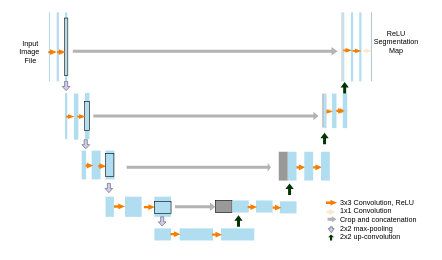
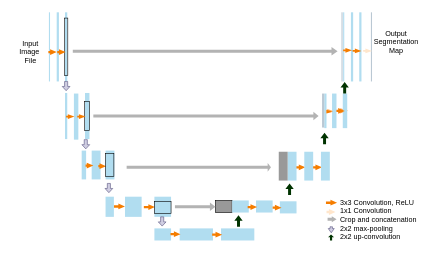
  <mxCell id="0" />
  <mxCell id="1" parent="0" />
  <mxCell id="2" value="Input&lt;div&gt;Image&amp;nbsp;&lt;/div&gt;&lt;div&gt;File&lt;/div&gt;" style="text;html=1;align=center;verticalAlign=middle;resizable=0;points=[];autosize=1;strokeColor=none;fillColor=none;" vertex="1" parent="1"><mxGeometry x="20" y="56.21" width="60" height="60" as="geometry" /></mxCell>
- <mxCell id="3" value="ReLU&lt;div&gt;Segmentation&lt;/div&gt;&lt;div&gt;Map&lt;/div&gt;" style="text;html=1;align=center;verticalAlign=middle;resizable=0;points=[];autosize=1;strokeColor=none;fillColor=none;" vertex="1" parent="1"><mxGeometry x="609" y="40" width="100" height="60" as="geometry" /></mxCell>
+ <mxCell id="3" value="Output&lt;div&gt;Segmentation&lt;/div&gt;&lt;div&gt;Map&lt;/div&gt;" style="text;html=1;align=center;verticalAlign=middle;resizable=0;points=[];autosize=1;strokeColor=none;fillColor=none;" vertex="1" parent="1"><mxGeometry x="609" y="40" width="100" height="60" as="geometry" /></mxCell>
  <mxCell id="4" style="rounded=0;orthogonalLoop=1;jettySize=auto;html=1;exitX=1;exitY=0.5;exitDx=0;exitDy=0;entryX=1;entryY=0.5;entryDx=0;entryDy=0;fillColor=#FFB570;strokeColor=none;strokeWidth=2;arcSize=10;endSize=2;startSize=2;" edge="1" parent="1" source="5" target="6"><mxGeometry relative="1" as="geometry" /></mxCell>
  <mxCell id="5" value="" style="rounded=0;whiteSpace=wrap;html=1;fillColor=#b1ddf0;strokeColor=none;" vertex="1" parent="1"><mxGeometry x="93.868" width="3.698" height="115.152" as="geometry" y="20" /></mxCell>
  <mxCell id="6" value="" style="rounded=0;whiteSpace=wrap;html=1;fillColor=#b1ddf0;strokeColor=none;strokeWidth=1;" vertex="1" parent="1"><mxGeometry x="107.736" width="3.698" height="115.152" as="geometry" y="20" /></mxCell>
  <mxCell id="7" value="" style="rounded=0;whiteSpace=wrap;html=1;fillColor=#b1ddf0;strokeColor=none;" vertex="1" parent="1"><mxGeometry x="80.925" width="1.849" height="115.152" as="geometry" y="20" /></mxCell>
  <mxCell id="8" value="" style="rounded=0;whiteSpace=wrap;html=1;fillColor=none;" vertex="1" parent="1"><mxGeometry x="106.811" y="29.596" width="5.547" height="95.96" as="geometry" /></mxCell>
  <mxCell id="9" style="rounded=0;orthogonalLoop=1;jettySize=auto;html=1;exitX=1;exitY=0.5;exitDx=0;exitDy=0;entryX=1;entryY=0.5;entryDx=0;entryDy=0;fillColor=#FFB570;strokeColor=none;strokeWidth=2;arcSize=10;endSize=2;startSize=2;" edge="1" parent="1" source="10" target="11"><mxGeometry relative="1" as="geometry" /></mxCell>
  <mxCell id="10" value="" style="rounded=0;whiteSpace=wrap;html=1;fillColor=#b1ddf0;strokeColor=none;" vertex="1" parent="1"><mxGeometry x="583.868" width="3.698" height="115.152" as="geometry" y="20" /></mxCell>
  <mxCell id="11" value="" style="rounded=0;whiteSpace=wrap;html=1;fillColor=#b1ddf0;strokeColor=none;strokeWidth=1;" vertex="1" parent="1"><mxGeometry x="597.736" width="3.698" height="115.152" as="geometry" y="20" /></mxCell>
  <mxCell id="12" value="" style="rounded=0;whiteSpace=wrap;html=1;fillColor=#b1ddf0;strokeColor=none;" vertex="1" parent="1"><mxGeometry x="570.925" width="1.849" height="115.152" as="geometry" y="20" /></mxCell>
  <mxCell id="13" style="rounded=0;orthogonalLoop=1;jettySize=auto;html=1;exitX=1;exitY=0.5;exitDx=0;exitDy=0;entryX=1;entryY=0.5;entryDx=0;entryDy=0;fillColor=#FFB570;strokeColor=none;strokeWidth=2;arcSize=10;endSize=2;startSize=2;" edge="1" parent="1" source="14" target="15"><mxGeometry relative="1" as="geometry" /></mxCell>
  <mxCell id="14" value="" style="rounded=0;whiteSpace=wrap;html=1;fillColor=#b1ddf0;strokeColor=none;" vertex="1" parent="1"><mxGeometry x="122.528" y="155.303" width="7.396" height="76.768" as="geometry" /></mxCell>
  <mxCell id="15" value="" style="rounded=0;whiteSpace=wrap;html=1;fillColor=#b1ddf0;strokeColor=none;strokeWidth=1;" vertex="1" parent="1"><mxGeometry x="141.019" y="154.343" width="7.396" height="76.768" as="geometry" /></mxCell>
  <mxCell id="16" value="" style="rounded=0;whiteSpace=wrap;html=1;fillColor=#b1ddf0;strokeColor=none;" vertex="1" parent="1"><mxGeometry x="107.736" y="154.343" width="3.698" height="76.768" as="geometry" /></mxCell>
  <mxCell id="17" value="" style="rounded=0;whiteSpace=wrap;html=1;fillColor=none;" vertex="1" parent="1"><mxGeometry x="140.094" y="168.737" width="8.321" height="47.98" as="geometry" /></mxCell>
  <mxCell id="18" value="" style="shape=singleArrow;whiteSpace=wrap;html=1;arrowWidth=0.333;arrowSize=0.023;fillColor=#B3B3B3;strokeColor=none;" vertex="1" parent="1"><mxGeometry x="120.679" y="77.576" width="441" height="14.394" as="geometry" /></mxCell>
  <mxCell id="19" value="" style="rounded=0;whiteSpace=wrap;html=1;fillColor=#bac8d3;strokeColor=none;" vertex="1" parent="1"><mxGeometry x="568.151" width="1.849" height="115.152" as="geometry" y="20" /></mxCell>
  <mxCell id="20" value="" style="rounded=0;whiteSpace=wrap;html=1;fillColor=#bac8d3;strokeColor=none;" vertex="1" parent="1"><mxGeometry x="617.151" width="1.849" height="115.152" as="geometry" y="20" /></mxCell>
  <mxCell id="21" style="rounded=0;orthogonalLoop=1;jettySize=auto;html=1;exitX=1;exitY=0.5;exitDx=0;exitDy=0;entryX=1;entryY=0.5;entryDx=0;entryDy=0;fillColor=#FFB570;strokeColor=none;strokeWidth=2;arcSize=10;endSize=2;startSize=2;" edge="1" parent="1" source="23" target="24"><mxGeometry relative="1" as="geometry" /></mxCell>
  <mxCell id="22" style="rounded=0;orthogonalLoop=1;jettySize=auto;html=1;exitX=1;exitY=0.5;exitDx=0;exitDy=0;entryX=1;entryY=0.5;entryDx=0;entryDy=0;strokeColor=#FFB570;strokeWidth=3;align=center;verticalAlign=middle;fontFamily=Helvetica;fontSize=11;fontColor=default;labelBackgroundColor=default;endArrow=classicThin;endFill=1;endSize=2;startSize=2;" edge="1" parent="1" source="23" target="24"><mxGeometry relative="1" as="geometry" /></mxCell>
  <mxCell id="23" value="" style="rounded=0;whiteSpace=wrap;html=1;fillColor=#b1ddf0;strokeColor=none;" vertex="1" parent="1"><mxGeometry x="552.434" y="155.303" width="7.396" height="57.576" as="geometry" /></mxCell>
  <mxCell id="24" value="" style="rounded=0;whiteSpace=wrap;html=1;fillColor=#b1ddf0;strokeColor=none;strokeWidth=1;" vertex="1" parent="1"><mxGeometry x="570.302" y="155.303" width="7.396" height="57.576" as="geometry" /></mxCell>
  <mxCell id="25" style="edgeStyle=orthogonalEdgeStyle;rounded=1;orthogonalLoop=1;jettySize=auto;html=1;exitX=1;exitY=0.5;exitDx=0;exitDy=0;entryX=0;entryY=0.5;entryDx=0;entryDy=0;strokeColor=#FFB570;strokeWidth=2;align=center;verticalAlign=middle;fontFamily=Helvetica;fontSize=11;fontColor=default;labelBackgroundColor=default;startSize=2;endArrow=classicThin;endFill=1;endSize=2;curved=0;" edge="1" parent="1" source="26" target="23"><mxGeometry relative="1" as="geometry" /></mxCell>
  <mxCell id="26" value="" style="rounded=0;whiteSpace=wrap;html=1;fillColor=#b1ddf0;strokeColor=none;align=center;verticalAlign=middle;fontFamily=Helvetica;fontSize=12;fontColor=default;" vertex="1" parent="1"><mxGeometry x="539.491" y="155.303" width="3.698" height="57.576" as="geometry" /></mxCell>
  <mxCell id="27" value="" style="html=1;shadow=0;dashed=0;align=center;verticalAlign=middle;shape=mxgraph.arrows2.arrow;dy=0.6;dx=7;direction=south;notch=0;fillColor=#d0cee2;strokeColor=#56517e;movable=1;resizable=1;rotatable=1;deletable=1;editable=1;locked=0;connectable=1;container=0;" vertex="1" parent="1"><mxGeometry x="103.113" y="135.152" width="12.943" height="15.354" as="geometry" /></mxCell>
  <mxCell id="28" value="" style="rounded=0;whiteSpace=wrap;html=1;fillColor=#bac8d3;strokeColor=none;align=center;verticalAlign=middle;fontFamily=Helvetica;fontSize=12;" vertex="1" parent="1"><mxGeometry x="535.792" y="155.303" width="3.698" height="56.616" as="geometry" /></mxCell>
  <mxCell id="29" value="" style="shape=singleArrow;whiteSpace=wrap;html=1;arrowWidth=0.333;arrowSize=0.023;fillColor=#B3B3B3;strokeColor=none;" vertex="1" parent="1"><mxGeometry x="154.89" y="185.53" width="375.11" height="14.39" as="geometry" /></mxCell>
  <mxCell id="30" value="" style="rounded=0;whiteSpace=wrap;html=1;fillColor=#b1ddf0;strokeColor=none;strokeWidth=1;" vertex="1" parent="1"><mxGeometry x="135.472" y="250.303" width="7.396" height="47.98" as="geometry" /></mxCell>
  <mxCell id="31" value="" style="rounded=0;whiteSpace=wrap;html=1;fillColor=#b1ddf0;strokeColor=none;strokeWidth=1;" vertex="1" parent="1"><mxGeometry x="152.113" y="250.303" width="14.792" height="47.98" as="geometry" /></mxCell>
  <mxCell id="32" value="" style="rounded=0;whiteSpace=wrap;html=1;fillColor=#b1ddf0;strokeColor=none;strokeWidth=1;" vertex="1" parent="1"><mxGeometry x="175.226" y="250.303" width="14.792" height="47.98" as="geometry" /></mxCell>
  <mxCell id="33" value="" style="html=1;shadow=0;dashed=0;align=center;verticalAlign=middle;shape=mxgraph.arrows2.arrow;dy=0.6;dx=7;direction=south;notch=0;fillColor=#d0cee2;strokeColor=#56517e;movable=1;resizable=1;rotatable=1;deletable=1;editable=1;locked=0;connectable=1;container=0;" vertex="1" parent="1"><mxGeometry x="135.849" y="232.071" width="12.943" height="15.354" as="geometry" /></mxCell>
  <mxCell id="34" value="" style="html=1;shadow=0;dashed=0;align=center;verticalAlign=middle;shape=mxgraph.arrows2.arrow;dy=0.6;dx=11;notch=0;fillColor=#F57D00;strokeColor=none;" vertex="1" parent="1"><mxGeometry x="163.208" y="271.414" width="12.943" height="9.596" as="geometry" /></mxCell>
  <mxCell id="35" value="" style="html=1;shadow=0;dashed=0;align=center;verticalAlign=middle;shape=mxgraph.arrows2.arrow;dy=0.6;dx=11;notch=0;fillColor=#F57D00;strokeColor=none;" vertex="1" parent="1"><mxGeometry x="489.566" y="273.333" width="18.491" height="9.596" as="geometry" /></mxCell>
  <mxCell id="36" value="" style="html=1;shadow=0;dashed=0;align=center;verticalAlign=middle;shape=mxgraph.arrows2.arrow;dy=0.6;dx=11;notch=0;fillColor=#F57D00;strokeColor=none;" vertex="1" parent="1"><mxGeometry x="517.302" y="273.333" width="18.491" height="9.596" as="geometry" /></mxCell>
  <mxCell id="37" value="" style="html=1;shadow=0;dashed=0;align=center;verticalAlign=middle;shape=mxgraph.arrows2.arrow;dy=0.6;dx=11;notch=0;fillColor=#F57D00;strokeColor=none;" vertex="1" parent="1"><mxGeometry x="189.094" y="338.586" width="18.491" height="9.596" as="geometry" /></mxCell>
  <mxCell id="38" value="" style="html=1;shadow=0;dashed=0;align=center;verticalAlign=middle;shape=mxgraph.arrows2.arrow;dy=0.6;dx=11;notch=0;fillColor=#F57D00;strokeColor=none;" vertex="1" parent="1"><mxGeometry x="239.019" y="339.545" width="18.491" height="9.596" as="geometry" /></mxCell>
  <mxCell id="39" value="" style="html=1;shadow=0;dashed=0;align=center;verticalAlign=middle;shape=mxgraph.arrows2.arrow;dy=0.6;dx=11;notch=0;fillColor=#F57D00;strokeColor=none;" vertex="1" parent="1"><mxGeometry x="141.943" y="270.455" width="12.943" height="9.596" as="geometry" /></mxCell>
  <mxCell id="40" value="" style="rounded=0;whiteSpace=wrap;html=1;fillColor=#b1ddf0;strokeColor=none;strokeWidth=1;" vertex="1" parent="1"><mxGeometry x="478.472" y="252.222" width="14.792" height="47.98" as="geometry" /></mxCell>
  <mxCell id="41" value="" style="rounded=0;whiteSpace=wrap;html=1;fillColor=#b1ddf0;strokeColor=none;strokeWidth=1;" vertex="1" parent="1"><mxGeometry x="506.208" y="252.222" width="14.792" height="47.98" as="geometry" /></mxCell>
  <mxCell id="42" value="" style="rounded=0;whiteSpace=wrap;html=1;fillColor=#b1ddf0;strokeColor=none;strokeWidth=1;" vertex="1" parent="1"><mxGeometry x="533.943" y="252.222" width="14.792" height="47.98" as="geometry" /></mxCell>
  <mxCell id="43" value="" style="shape=singleArrow;whiteSpace=wrap;html=1;arrowWidth=0.333;arrowSize=0.023;fillColor=#B3B3B3;strokeColor=none;" vertex="1" parent="1"><mxGeometry x="210.358" y="270.934" width="240.377" height="14.394" as="geometry" /></mxCell>
  <mxCell id="44" value="" style="rounded=0;whiteSpace=wrap;html=1;fillColor=#999999;strokeColor=none;strokeWidth=1;" vertex="1" parent="1"><mxGeometry x="463.679" y="252.222" width="14.792" height="47.98" as="geometry" /></mxCell>
  <mxCell id="45" value="" style="rounded=0;whiteSpace=wrap;html=1;fillColor=none;" vertex="1" parent="1"><mxGeometry x="175.226" y="255.101" width="13.868" height="38.384" as="geometry" /></mxCell>
  <mxCell id="46" value="" style="rounded=0;whiteSpace=wrap;html=1;fillColor=#b1ddf0;strokeWidth=1;align=center;verticalAlign=middle;fontFamily=Helvetica;fontSize=12;fontColor=default;strokeColor=none;" vertex="1" parent="1"><mxGeometry x="175.226" y="327.071" width="13.868" height="33.586" as="geometry" /></mxCell>
  <mxCell id="47" value="" style="html=1;shadow=0;dashed=0;align=center;verticalAlign=middle;shape=mxgraph.arrows2.arrow;dy=0.6;dx=7;direction=south;notch=0;fillColor=#d0cee2;strokeColor=#56517e;movable=1;resizable=1;rotatable=1;deletable=1;editable=1;locked=0;connectable=1;container=0;" vertex="1" parent="1"><mxGeometry x="174.302" y="305" width="12.943" height="15.354" as="geometry" /></mxCell>
  <mxCell id="48" value="" style="rounded=0;whiteSpace=wrap;html=1;fillColor=#b1ddf0;strokeWidth=1;align=center;verticalAlign=middle;fontFamily=Helvetica;fontSize=12;fontColor=default;strokeColor=none;" vertex="1" parent="1"><mxGeometry x="207.585" y="327.071" width="27.736" height="33.586" as="geometry" /></mxCell>
  <mxCell id="49" value="" style="rounded=0;whiteSpace=wrap;html=1;fillColor=#b1ddf0;strokeWidth=1;align=center;verticalAlign=middle;fontFamily=Helvetica;fontSize=12;fontColor=default;strokeColor=none;" vertex="1" parent="1"><mxGeometry x="256.585" y="327.071" width="27.736" height="33.586" as="geometry" /></mxCell>
  <mxCell id="50" value="" style="rounded=0;whiteSpace=wrap;html=1;fillColor=none;" vertex="1" parent="1"><mxGeometry x="256.585" y="334.747" width="27.736" height="20.152" as="geometry" /></mxCell>
  <mxCell id="51" value="" style="rounded=0;whiteSpace=wrap;html=1;fillColor=#999999;strokeWidth=1;align=center;verticalAlign=middle;fontFamily=Helvetica;fontSize=12;fontColor=default;" vertex="1" parent="1"><mxGeometry x="358.283" y="333.308" width="27.736" height="20.152" as="geometry" /></mxCell>
  <mxCell id="52" value="" style="rounded=0;whiteSpace=wrap;html=1;fillColor=#b1ddf0;strokeWidth=1;align=center;verticalAlign=middle;fontFamily=Helvetica;fontSize=12;fontColor=default;strokeColor=none;" vertex="1" parent="1"><mxGeometry x="386.019" y="333.308" width="27.736" height="20.152" as="geometry" /></mxCell>
  <mxCell id="53" value="" style="rounded=0;whiteSpace=wrap;html=1;fillColor=#b1ddf0;strokeWidth=1;align=center;verticalAlign=middle;fontFamily=Helvetica;fontSize=12;fontColor=default;strokeColor=none;" vertex="1" parent="1"><mxGeometry x="425.774" y="333.308" width="27.736" height="20.152" as="geometry" /></mxCell>
  <mxCell id="54" value="" style="rounded=0;whiteSpace=wrap;html=1;fillColor=#b1ddf0;strokeWidth=1;align=center;verticalAlign=middle;fontFamily=Helvetica;fontSize=12;fontColor=default;strokeColor=none;" vertex="1" parent="1"><mxGeometry x="465.528" y="334.747" width="27.736" height="20.152" as="geometry" /></mxCell>
  <mxCell id="55" value="" style="html=1;shadow=0;dashed=0;align=center;verticalAlign=middle;shape=mxgraph.arrows2.arrow;dy=0.6;dx=11;notch=0;fillColor=#F57D00;strokeColor=none;" vertex="1" parent="1"><mxGeometry x="453.509" y="340.505" width="14.792" height="9.596" as="geometry" /></mxCell>
  <mxCell id="56" value="" style="html=1;shadow=0;dashed=0;align=center;verticalAlign=middle;shape=mxgraph.arrows2.arrow;dy=0.6;dx=11;notch=0;fillColor=#F57D00;strokeColor=none;" vertex="1" parent="1"><mxGeometry x="411.906" y="339.545" width="15.717" height="9.596" as="geometry" /></mxCell>
  <mxCell id="57" value="" style="shape=singleArrow;direction=north;whiteSpace=wrap;html=1;arrowWidth=0.357;arrowSize=0.478;fillColor=#003300;strokeColor=none;" vertex="1" parent="1"><mxGeometry x="474.774" y="305" width="13.868" height="19.192" as="geometry" /></mxCell>
  <mxCell id="58" value="" style="shape=singleArrow;direction=north;whiteSpace=wrap;html=1;arrowWidth=0.357;arrowSize=0.478;fillColor=#003300;strokeColor=none;" vertex="1" parent="1"><mxGeometry x="566.528" y="136.111" width="13.868" height="19.192" as="geometry" /></mxCell>
  <mxCell id="59" value="" style="shape=singleArrow;direction=north;whiteSpace=wrap;html=1;arrowWidth=0.357;arrowSize=0.478;fillColor=#003300;strokeColor=none;" vertex="1" parent="1"><mxGeometry x="533.019" y="220.556" width="13.868" height="19.192" as="geometry" /></mxCell>
  <mxCell id="60" value="" style="shape=singleArrow;whiteSpace=wrap;html=1;arrowWidth=0.333;arrowSize=0.137;fillColor=#B3B3B3;strokeColor=none;" vertex="1" parent="1"><mxGeometry x="290.792" y="336.667" width="67.491" height="14.394" as="geometry" /></mxCell>
  <mxCell id="61" value="" style="rounded=0;whiteSpace=wrap;html=1;fillColor=#b1ddf0;strokeWidth=1;align=center;verticalAlign=middle;fontFamily=Helvetica;fontSize=12;fontColor=default;strokeColor=none;" vertex="1" parent="1"><mxGeometry x="256.585" y="379.848" width="27.736" height="20.152" as="geometry" /></mxCell>
  <mxCell id="62" value="" style="rounded=0;whiteSpace=wrap;html=1;fillColor=#b1ddf0;strokeWidth=1;align=center;verticalAlign=middle;fontFamily=Helvetica;fontSize=12;fontColor=default;strokeColor=none;" vertex="1" parent="1"><mxGeometry x="298.651" y="379.848" width="55.472" height="20.152" as="geometry" /></mxCell>
  <mxCell id="63" value="" style="rounded=0;whiteSpace=wrap;html=1;fillColor=#b1ddf0;strokeWidth=1;align=center;verticalAlign=middle;fontFamily=Helvetica;fontSize=12;fontColor=default;strokeColor=none;" vertex="1" parent="1"><mxGeometry x="367.528" y="379.848" width="55.472" height="20.152" as="geometry" /></mxCell>
  <mxCell id="64" value="" style="html=1;shadow=0;dashed=0;align=center;verticalAlign=middle;shape=mxgraph.arrows2.arrow;dy=0.6;dx=7;direction=south;notch=0;fillColor=#d0cee2;strokeColor=#56517e;movable=1;resizable=1;rotatable=1;deletable=1;editable=1;locked=0;connectable=1;container=0;" vertex="1" parent="1"><mxGeometry x="263.057" y="360.657" width="12.943" height="15.354" as="geometry" /></mxCell>
  <mxCell id="65" value="" style="html=1;shadow=0;dashed=0;align=center;verticalAlign=middle;shape=mxgraph.arrows2.arrow;dy=0.6;dx=11;notch=0;fillColor=#F57D00;strokeColor=none;" vertex="1" parent="1"><mxGeometry x="283.396" y="384.646" width="16.642" height="9.596" as="geometry" /></mxCell>
  <mxCell id="66" value="" style="html=1;shadow=0;dashed=0;align=center;verticalAlign=middle;shape=mxgraph.arrows2.arrow;dy=0.6;dx=11;notch=0;fillColor=#F57D00;strokeColor=none;" vertex="1" parent="1"><mxGeometry x="352.736" y="385.606" width="16.642" height="9.596" as="geometry" /></mxCell>
  <mxCell id="67" value="" style="shape=singleArrow;direction=north;whiteSpace=wrap;html=1;arrowWidth=0.357;arrowSize=0.478;fillColor=#003300;strokeColor=none;" vertex="1" parent="1"><mxGeometry x="389.717" y="357.778" width="13.868" height="19.192" as="geometry" /></mxCell>
  <mxCell id="68" value="" style="html=1;shadow=0;dashed=0;align=center;verticalAlign=middle;shape=mxgraph.arrows2.arrow;dy=0.6;dx=11;notch=0;fillColor=#F57D00;strokeColor=none;" vertex="1" parent="1"><mxGeometry x="94.792" y="81.414" width="13.868" height="9.596" as="geometry" /></mxCell>
  <mxCell id="69" value="" style="html=1;shadow=0;dashed=0;align=center;verticalAlign=middle;shape=mxgraph.arrows2.arrow;dy=0.6;dx=11;notch=0;fillColor=#F57D00;strokeColor=none;" vertex="1" parent="1"><mxGeometry x="570.925" y="79.495" width="14.792" height="7.677" as="geometry" /></mxCell>
  <mxCell id="70" value="" style="html=1;shadow=0;dashed=0;align=center;verticalAlign=middle;shape=mxgraph.arrows2.arrow;dy=0.6;dx=11;notch=0;fillColor=#F57D00;strokeColor=none;" vertex="1" parent="1"><mxGeometry x="109.585" y="189.848" width="13.868" height="7.677" as="geometry" /></mxCell>
  <mxCell id="71" value="" style="html=1;shadow=0;dashed=0;align=center;verticalAlign=middle;shape=mxgraph.arrows2.arrow;dy=0.6;dx=11;notch=0;fillColor=#F57D00;strokeColor=none;" vertex="1" parent="1"><mxGeometry x="128.075" y="189.848" width="13.868" height="7.677" as="geometry" /></mxCell>
  <mxCell id="72" value="" style="html=1;shadow=0;dashed=0;align=center;verticalAlign=middle;shape=mxgraph.arrows2.arrow;dy=0.6;dx=11;notch=0;fillColor=#F57D00;strokeColor=none;" vertex="1" parent="1"><mxGeometry x="586.642" y="80.455" width="14.792" height="7.677" as="geometry" /></mxCell>
  <mxCell id="73" value="" style="html=1;shadow=0;dashed=0;align=center;verticalAlign=middle;shape=mxgraph.arrows2.arrow;dy=0.6;dx=11;notch=0;fillColor=#ffe6cc;strokeColor=none;" vertex="1" parent="1"><mxGeometry x="604.208" y="80.455" width="14.792" height="7.677" as="geometry" /></mxCell>
  <mxCell id="74" value="" style="html=1;shadow=0;dashed=0;align=center;verticalAlign=middle;shape=mxgraph.arrows2.arrow;dy=0.6;dx=11;notch=0;fillColor=#F57D00;strokeColor=none;" vertex="1" parent="1"><mxGeometry x="80" y="81.414" width="13.868" height="9.596" as="geometry" /></mxCell>
  <mxCell id="75" value="3x3 Convolution, ReLU&lt;div&gt;1x1 Convolution&lt;/div&gt;&lt;div&gt;Crop and concatenation&lt;/div&gt;&lt;div&gt;2x2 max-pooling&lt;/div&gt;&lt;div&gt;2x2 up-convolution&lt;/div&gt;" style="text;html=1;align=left;verticalAlign=middle;resizable=0;points=[];autosize=1;strokeColor=none;fillColor=none;" vertex="1" parent="1"><mxGeometry x="563.53" y="320.35" width="150" height="90" as="geometry" /></mxCell>
  <mxCell id="76" value="" style="html=1;shadow=0;dashed=0;align=center;verticalAlign=middle;shape=mxgraph.arrows2.arrow;dy=0.6;dx=11;notch=0;fillColor=#F57D00;strokeColor=none;" vertex="1" parent="1"><mxGeometry x="543" y="182.414" width="11" height="6" as="geometry" /></mxCell>
  <mxCell id="77" value="" style="html=1;shadow=0;dashed=0;align=center;verticalAlign=middle;shape=mxgraph.arrows2.arrow;dy=0.6;dx=11;notch=0;fillColor=#F57D00;strokeColor=none;" vertex="1" parent="1"><mxGeometry x="559.792" y="179.414" width="13.868" height="9.596" as="geometry" /></mxCell>
  <mxCell id="78" value="" style="html=1;shadow=0;dashed=0;align=center;verticalAlign=middle;shape=mxgraph.arrows2.arrow;dy=0.6;dx=11;notch=0;fillColor=#F57D00;strokeColor=none;" vertex="1" parent="1"><mxGeometry x="542.302" y="332.333" width="18.491" height="9.596" as="geometry" /></mxCell>
  <mxCell id="79" value="" style="html=1;shadow=0;dashed=0;align=center;verticalAlign=middle;shape=mxgraph.arrows2.arrow;dy=0.6;dx=11;notch=0;fillColor=#ffe6cc;strokeColor=none;" vertex="1" parent="1"><mxGeometry x="543.208" y="347.455" width="15" height="10" as="geometry" /></mxCell>
  <mxCell id="80" value="" style="shape=singleArrow;whiteSpace=wrap;html=1;arrowWidth=0.534;arrowSize=0.533;fillColor=#B3B3B3;strokeColor=none;" vertex="1" parent="1"><mxGeometry x="545" y="359.67" width="15" height="10" as="geometry" /></mxCell>
  <mxCell id="81" value="" style="html=1;shadow=0;dashed=0;align=center;verticalAlign=middle;shape=mxgraph.arrows2.arrow;dy=0.6;dx=7;direction=south;notch=0;fillColor=#d0cee2;strokeColor=#56517e;movable=1;resizable=1;rotatable=1;deletable=1;editable=1;locked=0;connectable=1;container=0;" vertex="1" parent="1"><mxGeometry x="546.113" y="377.152" width="10" height="10" as="geometry" /></mxCell>
  <mxCell id="82" value="" style="shape=singleArrow;direction=north;whiteSpace=wrap;html=1;arrowWidth=0.357;arrowSize=0.478;fillColor=#003300;strokeColor=none;" vertex="1" parent="1"><mxGeometry x="545.774" y="390" width="10" height="10" as="geometry" /></mxCell>
